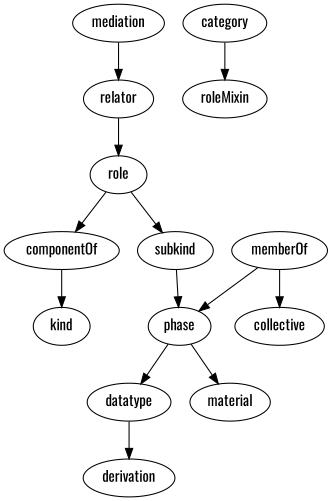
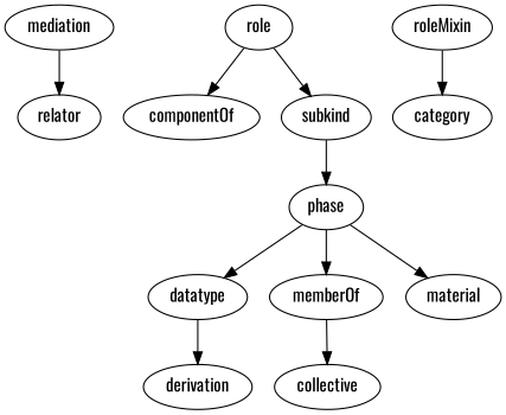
  strict digraph {
    fontname=Oswald
    node [fontname=Oswald]
    edge [fontname=Oswald]
    mediation
    relator
    role
    componentOf
    subkind
-   kind
    phase
    datatype
    memberOf
    material
    derivation
    collective
    category
    roleMixin
    mediation -> relator
-   relator -> role
    role -> componentOf
    role -> subkind
-   componentOf -> kind
    subkind -> phase
    phase -> datatype
-   memberOf -> phase
+   phase -> memberOf
    phase -> material
    datatype -> derivation
    memberOf -> collective
-   category -> roleMixin
+   roleMixin -> category
  }
